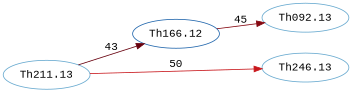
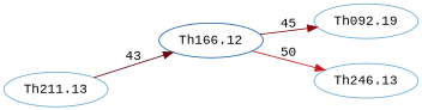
  digraph {
    fontname="Liberation Mono"
    rankdir=LR
    node [color="#67A9CF" dates=366 fontname="Liberation Mono" "label.cex"=1 year=2013]
    edge [fontname="Liberation Mono"]
    "Th166.12" [color="#2166AC" dates=0 year=2012]
-   "Th092.13"
+   "Th092.13" [label="Th092.19"]
    "Th246.13"
    "Th211.13"
    "Th166.12" -> "Th092.13" [color="#850710" label=45 weight=45]
-   "Th211.13" -> "Th246.13" [color="#C8171C" label=50 weight=50]
+   "Th166.12" -> "Th246.13" [color="#C8171C" label=50 weight=50]
    "Th211.13" -> "Th166.12" [color="#67000D" label=43 weight=43]
  }
